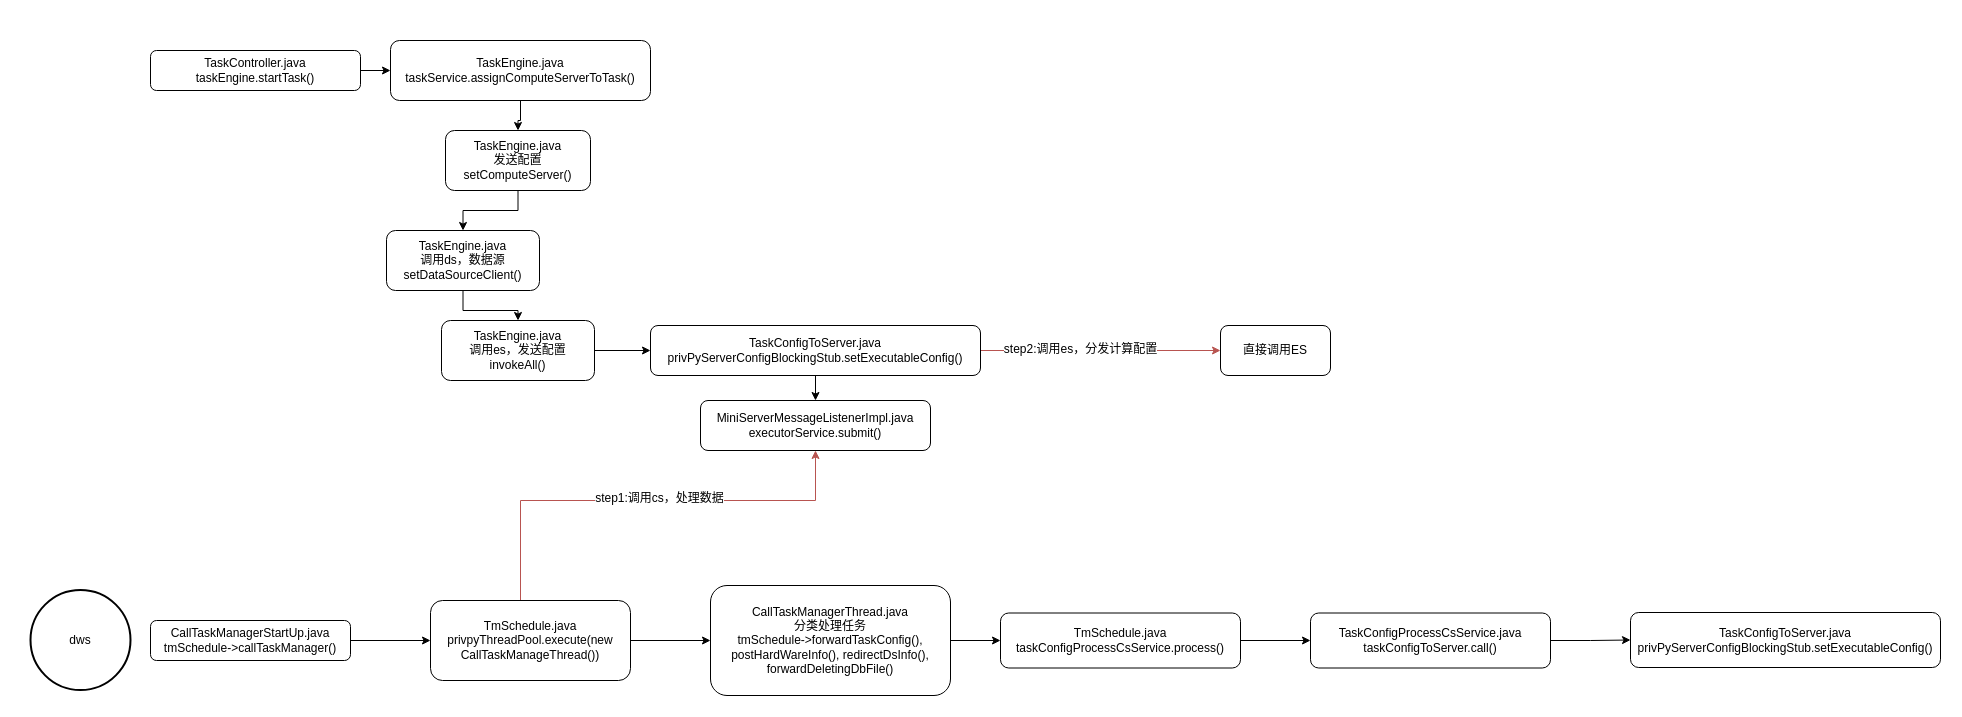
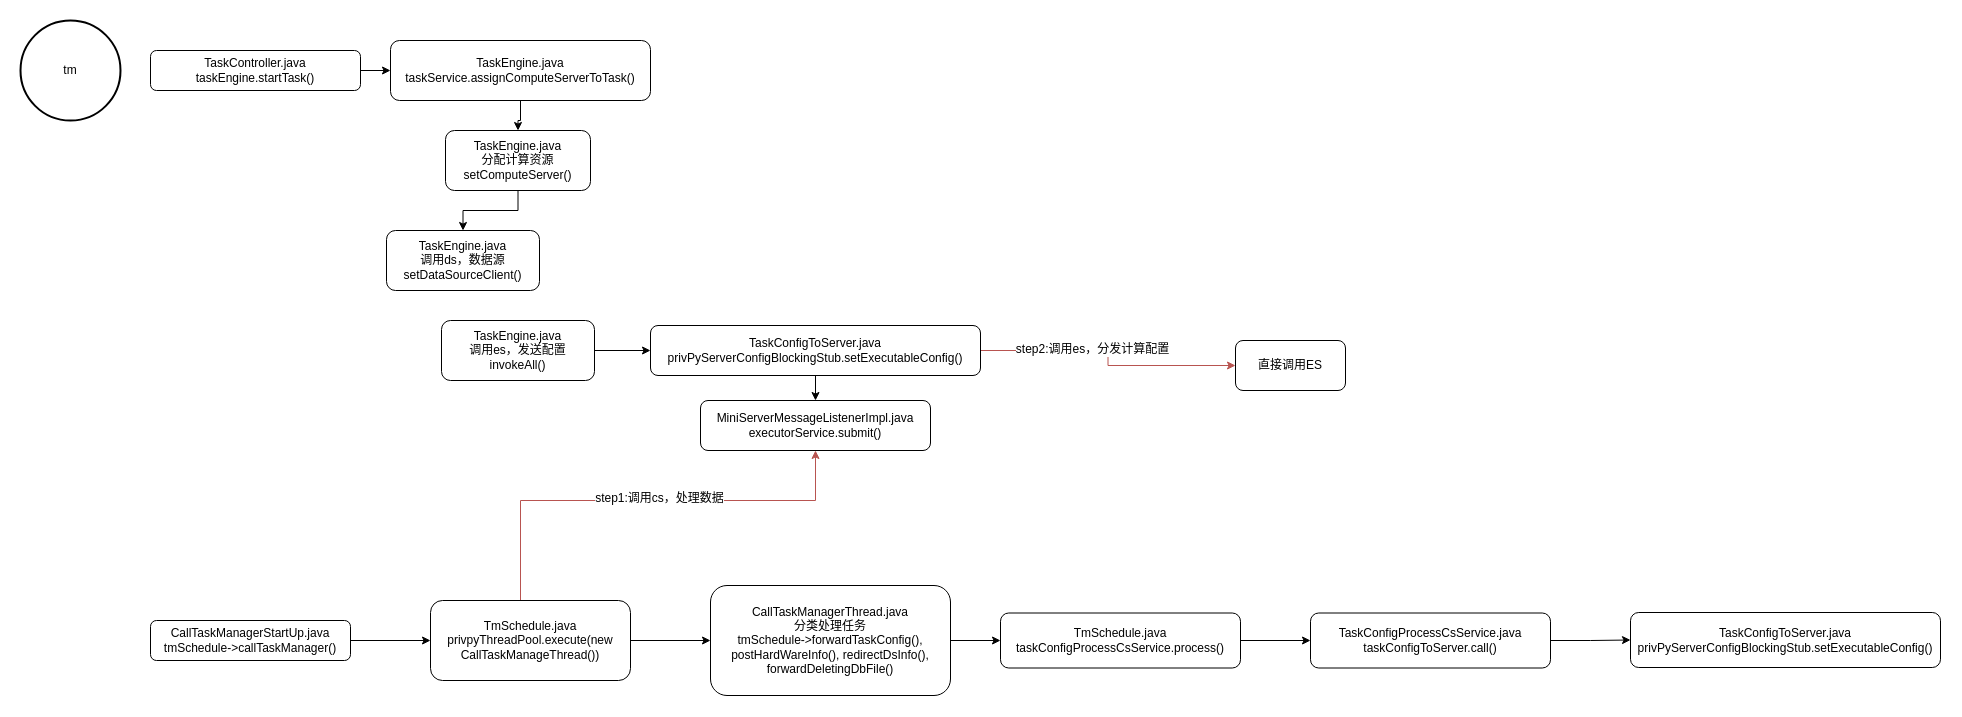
  <mxCell id="0" />
  <mxCell id="1" parent="0" />
  <mxCell id="2" value="" style="edgeStyle=orthogonalEdgeStyle;rounded=0;orthogonalLoop=1;jettySize=auto;html=1;" parent="1" source="3" target="7" edge="1"><mxGeometry relative="1" as="geometry" /></mxCell>
  <mxCell id="3" value="CallTaskManagerStartUp.java&lt;br&gt;tmSchedule-&amp;gt;callTaskManager()&lt;br&gt;" style="shape=ext;rounded=1;html=1;whiteSpace=wrap;" parent="1" vertex="1"><mxGeometry x="150" y="620" width="200" height="40" as="geometry" /></mxCell>
  <mxCell id="4" value="" style="edgeStyle=orthogonalEdgeStyle;rounded=0;orthogonalLoop=1;jettySize=auto;html=1;" parent="1" source="7" target="9" edge="1"><mxGeometry relative="1" as="geometry" /></mxCell>
  <mxCell id="5" value="" style="edgeStyle=orthogonalEdgeStyle;rounded=0;orthogonalLoop=1;jettySize=auto;html=1;entryX=0.5;entryY=1;entryDx=0;entryDy=0;fillColor=#f8cecc;strokeColor=#b85450;" edge="1" parent="1" source="7" target="20"><mxGeometry relative="1" as="geometry"><mxPoint x="530" y="520" as="targetPoint" /><Array as="points"><mxPoint x="520" y="500" /><mxPoint x="815" y="500" /></Array></mxGeometry></mxCell>
  <mxCell id="6" value="step1:调用cs，处理数据" style="text;html=1;resizable=0;points=[];align=center;verticalAlign=middle;labelBackgroundColor=#ffffff;" vertex="1" connectable="0" parent="5"><mxGeometry x="0.07" y="3" relative="1" as="geometry"><mxPoint as="offset" /></mxGeometry></mxCell>
  <mxCell id="7" value="TmSchedule.java&lt;br&gt;privpyThreadPool.execute(new CallTaskManageThread())&lt;br&gt;" style="shape=ext;rounded=1;html=1;whiteSpace=wrap;" parent="1" vertex="1"><mxGeometry x="430" y="600" width="200" height="80" as="geometry" /></mxCell>
  <mxCell id="8" value="" style="edgeStyle=orthogonalEdgeStyle;rounded=0;orthogonalLoop=1;jettySize=auto;html=1;" edge="1" parent="1" source="9" target="11"><mxGeometry relative="1" as="geometry" /></mxCell>
  <mxCell id="9" value="CallTaskManagerThread.java&lt;br&gt;分类处理任务&lt;br&gt;tmSchedule-&amp;gt;forwardTaskConfig(), postHardWareInfo(), redirectDsInfo(), forwardDeletingDbFile()&lt;br&gt;" style="shape=ext;rounded=1;html=1;whiteSpace=wrap;" parent="1" vertex="1"><mxGeometry x="710" y="585" width="240" height="110" as="geometry" /></mxCell>
  <mxCell id="10" value="" style="edgeStyle=orthogonalEdgeStyle;rounded=0;orthogonalLoop=1;jettySize=auto;html=1;" edge="1" parent="1" source="11" target="13"><mxGeometry relative="1" as="geometry" /></mxCell>
  <mxCell id="11" value="TmSchedule.java&lt;br&gt;taskConfigProcessCsService.process()&lt;br&gt;" style="shape=ext;rounded=1;html=1;whiteSpace=wrap;" vertex="1" parent="1"><mxGeometry x="1000" y="612.5" width="240" height="55" as="geometry" /></mxCell>
  <mxCell id="12" value="" style="edgeStyle=orthogonalEdgeStyle;rounded=0;orthogonalLoop=1;jettySize=auto;html=1;" edge="1" parent="1" source="13" target="14"><mxGeometry relative="1" as="geometry" /></mxCell>
  <mxCell id="13" value="TaskConfigProcessCsService.java&lt;br&gt;taskConfigToServer.call()&lt;br&gt;" style="shape=ext;rounded=1;html=1;whiteSpace=wrap;" vertex="1" parent="1"><mxGeometry x="1310" y="612.5" width="240" height="55" as="geometry" /></mxCell>
  <mxCell id="14" value="TaskConfigToServer.java&lt;br&gt;privPyServerConfigBlockingStub.setExecutableConfig()&lt;br&gt;" style="shape=ext;rounded=1;html=1;whiteSpace=wrap;" vertex="1" parent="1"><mxGeometry x="1630" y="612" width="310" height="55" as="geometry" /></mxCell>
  <mxCell id="15" value="" style="edgeStyle=orthogonalEdgeStyle;rounded=0;orthogonalLoop=1;jettySize=auto;html=1;" edge="1" parent="1" source="18" target="20"><mxGeometry relative="1" as="geometry" /></mxCell>
  <mxCell id="16" value="" style="edgeStyle=orthogonalEdgeStyle;rounded=0;orthogonalLoop=1;jettySize=auto;html=1;fillColor=#f8cecc;strokeColor=#b85450;" edge="1" parent="1" source="18" target="19"><mxGeometry relative="1" as="geometry" /></mxCell>
  <mxCell id="17" value="step2:调用es，分发计算配置" style="text;html=1;resizable=0;points=[];align=center;verticalAlign=middle;labelBackgroundColor=#ffffff;" vertex="1" connectable="0" parent="16"><mxGeometry x="-0.176" y="2" relative="1" as="geometry"><mxPoint as="offset" /></mxGeometry></mxCell>
  <mxCell id="18" value="TaskConfigToServer.java&lt;br&gt;privPyServerConfigBlockingStub.setExecutableConfig()&lt;br&gt;" style="shape=ext;rounded=1;html=1;whiteSpace=wrap;" vertex="1" parent="1"><mxGeometry x="650" y="325" width="330" height="50" as="geometry" /></mxCell>
- <mxCell id="19" value="直接调用ES" style="shape=ext;rounded=1;html=1;whiteSpace=wrap;" vertex="1" parent="1"><mxGeometry x="1220" y="325" width="110" height="50" as="geometry" /></mxCell>
+ <mxCell id="19" value="直接调用ES" style="shape=ext;rounded=1;html=1;whiteSpace=wrap;" vertex="1" parent="1"><mxGeometry x="1235" y="340" width="110" height="50" as="geometry" /></mxCell>
  <mxCell id="20" value="MiniServerMessageListenerImpl.java&lt;br&gt;executorService.submit()&lt;br&gt;" style="shape=ext;rounded=1;html=1;whiteSpace=wrap;" vertex="1" parent="1"><mxGeometry x="700" y="400" width="230" height="50" as="geometry" /></mxCell>
- <mxCell id="21" value="dws" style="strokeWidth=2;html=1;shape=mxgraph.flowchart.start_2;whiteSpace=wrap;" vertex="1" parent="1"><mxGeometry x="30" y="589.5" width="100" height="100" as="geometry" /></mxCell>
+ <mxCell id="22" value="tm" style="strokeWidth=2;html=1;shape=mxgraph.flowchart.start_2;whiteSpace=wrap;" vertex="1" parent="1"><mxGeometry y="20" width="100" height="100" as="geometry" x="20" /></mxCell>
  <mxCell id="23" value="" style="edgeStyle=orthogonalEdgeStyle;rounded=0;orthogonalLoop=1;jettySize=auto;html=1;" edge="1" parent="1" source="24" target="26"><mxGeometry relative="1" as="geometry" /></mxCell>
  <mxCell id="24" value="TaskController.java&lt;br&gt;taskEngine.startTask()&lt;br&gt;" style="shape=ext;rounded=1;html=1;whiteSpace=wrap;" vertex="1" parent="1"><mxGeometry x="150" y="50" width="210" height="40" as="geometry" /></mxCell>
  <mxCell id="25" value="" style="edgeStyle=orthogonalEdgeStyle;rounded=0;orthogonalLoop=1;jettySize=auto;html=1;" edge="1" parent="1" source="26" target="28"><mxGeometry relative="1" as="geometry" /></mxCell>
  <mxCell id="26" value="TaskEngine.java&lt;br&gt;taskService.assignComputeServerToTask()&lt;br&gt;" style="shape=ext;rounded=1;html=1;whiteSpace=wrap;" vertex="1" parent="1"><mxGeometry x="390" y="40" width="260" height="60" as="geometry" /></mxCell>
  <mxCell id="27" value="" style="edgeStyle=orthogonalEdgeStyle;rounded=0;orthogonalLoop=1;jettySize=auto;html=1;" edge="1" parent="1" source="28" target="30"><mxGeometry relative="1" as="geometry" /></mxCell>
- <mxCell id="28" value="TaskEngine.java&lt;br&gt;发送配置&lt;br&gt;setComputeServer()&lt;br&gt;" style="shape=ext;rounded=1;html=1;whiteSpace=wrap;" vertex="1" parent="1"><mxGeometry x="445" y="130" width="145" height="60" as="geometry" /></mxCell>
- <mxCell id="29" value="" style="edgeStyle=orthogonalEdgeStyle;rounded=0;orthogonalLoop=1;jettySize=auto;html=1;" edge="1" parent="1" source="30" target="32"><mxGeometry relative="1" as="geometry" /></mxCell>
+ <mxCell id="28" value="TaskEngine.java&lt;br&gt;分配计算资源&lt;br&gt;setComputeServer()&lt;br&gt;" style="shape=ext;rounded=1;html=1;whiteSpace=wrap;" vertex="1" parent="1"><mxGeometry x="445" y="130" width="145" height="60" as="geometry" /></mxCell>
  <mxCell id="30" value="TaskEngine.java&lt;br&gt;调用ds，数据源&lt;br&gt;setDataSourceClient()&lt;br&gt;" style="shape=ext;rounded=1;html=1;whiteSpace=wrap;" vertex="1" parent="1"><mxGeometry x="386" y="230" width="153" height="60" as="geometry" /></mxCell>
  <mxCell id="31" value="" style="edgeStyle=orthogonalEdgeStyle;rounded=0;orthogonalLoop=1;jettySize=auto;html=1;" edge="1" parent="1" source="32" target="18"><mxGeometry relative="1" as="geometry" /></mxCell>
  <mxCell id="32" value="TaskEngine.java&lt;br&gt;调用es，发送配置&lt;br&gt;invokeAll()&lt;br&gt;" style="shape=ext;rounded=1;html=1;whiteSpace=wrap;" vertex="1" parent="1"><mxGeometry x="441" y="320" width="153" height="60" as="geometry" /></mxCell>
